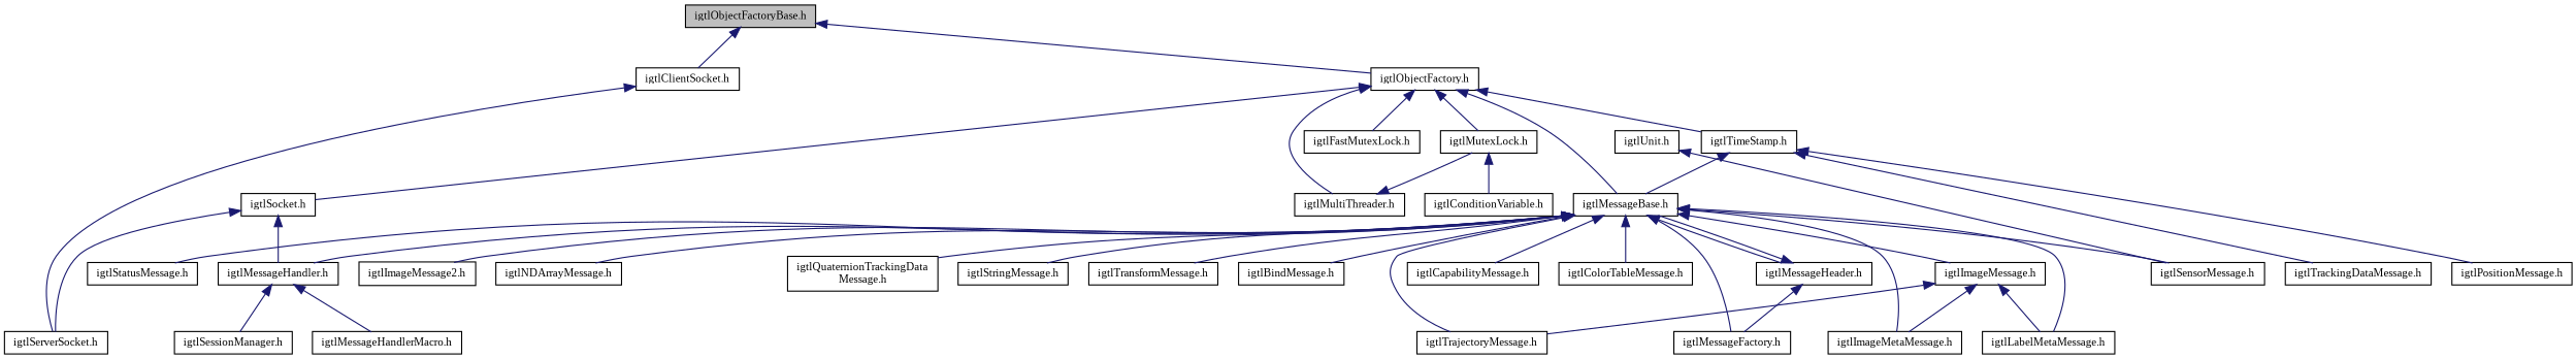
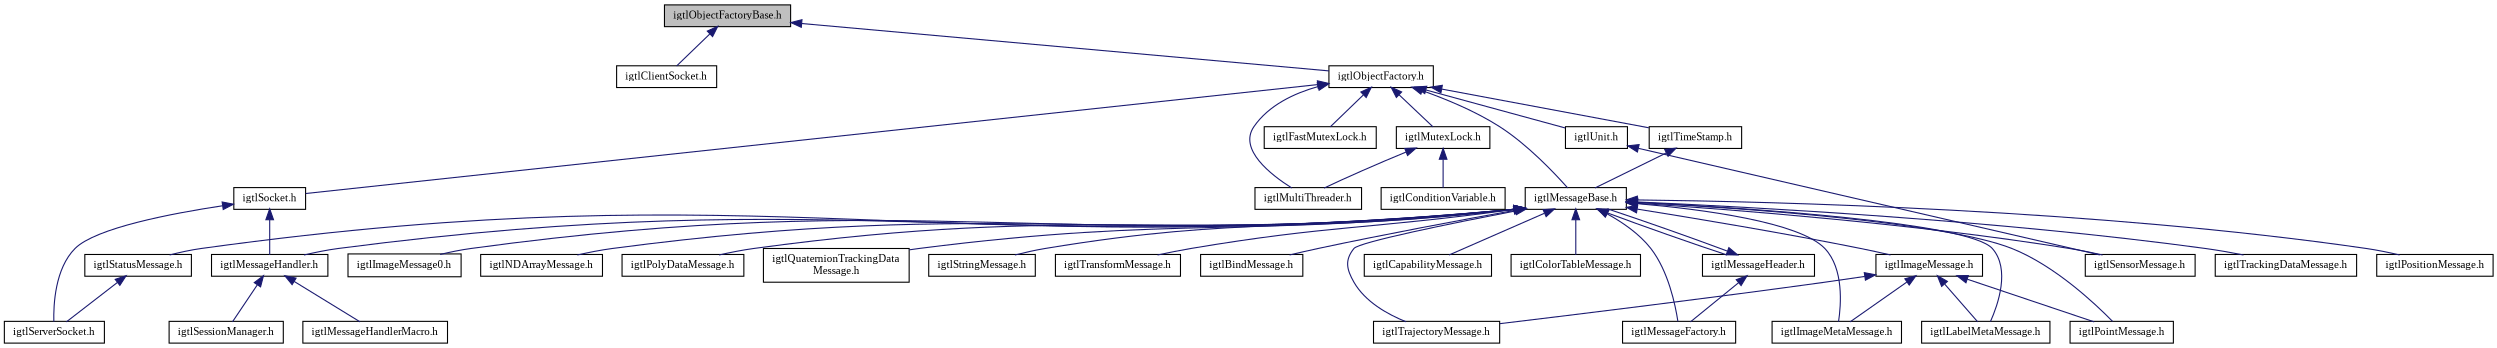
  digraph {
    fontname="Liberation Serif"
    node [color=black fillcolor=white fontname="Liberation Serif" fontsize=10 shape=record style=filled]
    edge [color=midnightblue dir=back fontname="Liberation Serif" fontsize=10 labelfontname=Helvetica labelfontsize=10 style=solid]
    n1 [fillcolor=grey75 fontcolor=black height=0.2 label="igtlObjectFactoryBase.h" width=0.4]
    n2 [height=0.2 label="igtlObjectFactory.h" width=0.4]
    n3 [height=0.2 label="igtlClientSocket.h" width=0.4]
    n4 [height=0.2 label="igtlMessageBase.h" width=0.4]
    n5 [height=0.2 label="igtlTimeStamp.h" width=0.4]
    n6 [height=0.2 label="igtlSocket.h" width=0.4]
    n7 [height=0.2 label="igtlMutexLock.h" width=0.4]
    n8 [height=0.2 label="igtlMultiThreader.h" width=0.4]
    n9 [height=0.2 label="igtlFastMutexLock.h" width=0.4]
    n10 [height=0.2 label="igtlUnit.h" width=0.4]
    n11 [height=0.2 label="igtlBindMessage.h" width=0.4]
    n12 [height=0.2 label="igtlMessageHeader.h" width=0.4]
    n13 [height=0.2 label="igtlMessageFactory.h" width=0.4]
    n14 [height=0.2 label="igtlCapabilityMessage.h" width=0.4]
    n15 [height=0.2 label="igtlColorTableMessage.h" width=0.4]
    n16 [height=0.2 label="igtlImageMessage.h" width=0.4]
    n17 [height=0.2 label="igtlImageMetaMessage.h" width=0.4]
    n18 [height=0.2 label="igtlLabelMetaMessage.h" width=0.4]
+   n19 [height=0.2 label="igtlPointMessage.h" width=0.4]
    n20 [height=0.2 label="igtlTrajectoryMessage.h" width=0.4]
-   n21 [height=0.2 label="igtlImageMessage2.h" width=0.4]
+   n21 [height=0.2 label="igtlImageMessage0.h" width=0.4]
    n22 [height=0.2 label="igtlMessageHandler.h" width=0.4]
    n23 [height=0.2 label="igtlNDArrayMessage.h" width=0.4]
+   n24 [height=0.2 label="igtlPolyDataMessage.h" width=0.4]
    n25 [height=0.2 label="igtlPositionMessage.h" width=0.4]
    n26 [height=0.2 label="igtlQuaternionTrackingData\lMessage.h" width=0.4]
    n27 [height=0.2 label="igtlSensorMessage.h" width=0.4]
    n28 [height=0.2 label="igtlStatusMessage.h" width=0.4]
    n29 [height=0.2 label="igtlStringMessage.h" width=0.4]
    n30 [height=0.2 label="igtlTrackingDataMessage.h" width=0.4]
    n31 [height=0.2 label="igtlTransformMessage.h" width=0.4]
    n32 [height=0.2 label="igtlServerSocket.h" width=0.4]
    n33 [height=0.2 label="igtlConditionVariable.h" width=0.4]
    n34 [height=0.2 label="igtlMessageHandlerMacro.h" width=0.4]
    n35 [height=0.2 label="igtlSessionManager.h" width=0.4]
    n1 -> n2
    n1 -> n3
    n2 -> n4
    n2 -> n5
    n2 -> n6
    n2 -> n7
    n2 -> n8
    n2 -> n9
-   n3 -> n32
+   n2 -> n10
+   n28 -> n32
    n4 -> n11
    n4 -> n12
    n4 -> n13
    n4 -> n14
    n4 -> n15
    n4 -> n16
    n4 -> n17
    n4 -> n18
+   n4 -> n19
    n4 -> n20
    n4 -> n21
    n4 -> n22
    n4 -> n23
-   n5 -> n25
+   n4 -> n24
+   n4 -> n25
    n4 -> n26
    n4 -> n27
    n4 -> n28
    n4 -> n29
-   n5 -> n30
+   n4 -> n30
    n4 -> n31
    n5 -> n4
    n6 -> n22
    n6 -> n32
-   n8 -> n7
+   n7 -> n8
    n7 -> n33
    n10 -> n27
    n12 -> n4
    n12 -> n13
    n16 -> n17
    n16 -> n18
+   n16 -> n19
    n16 -> n20
    n22 -> n34
    n22 -> n35
  }
